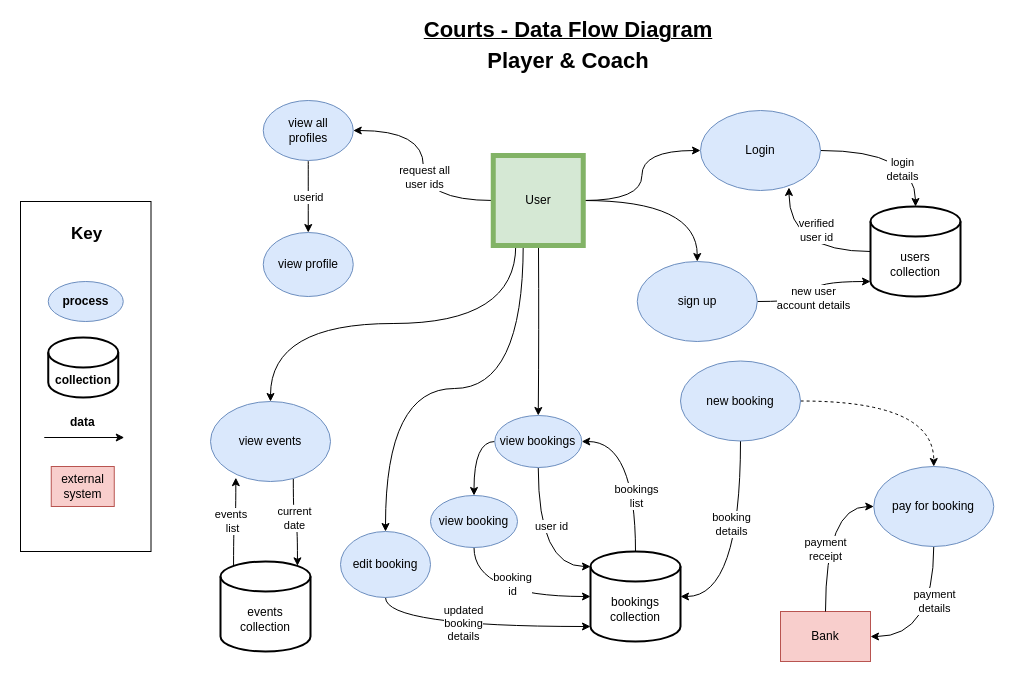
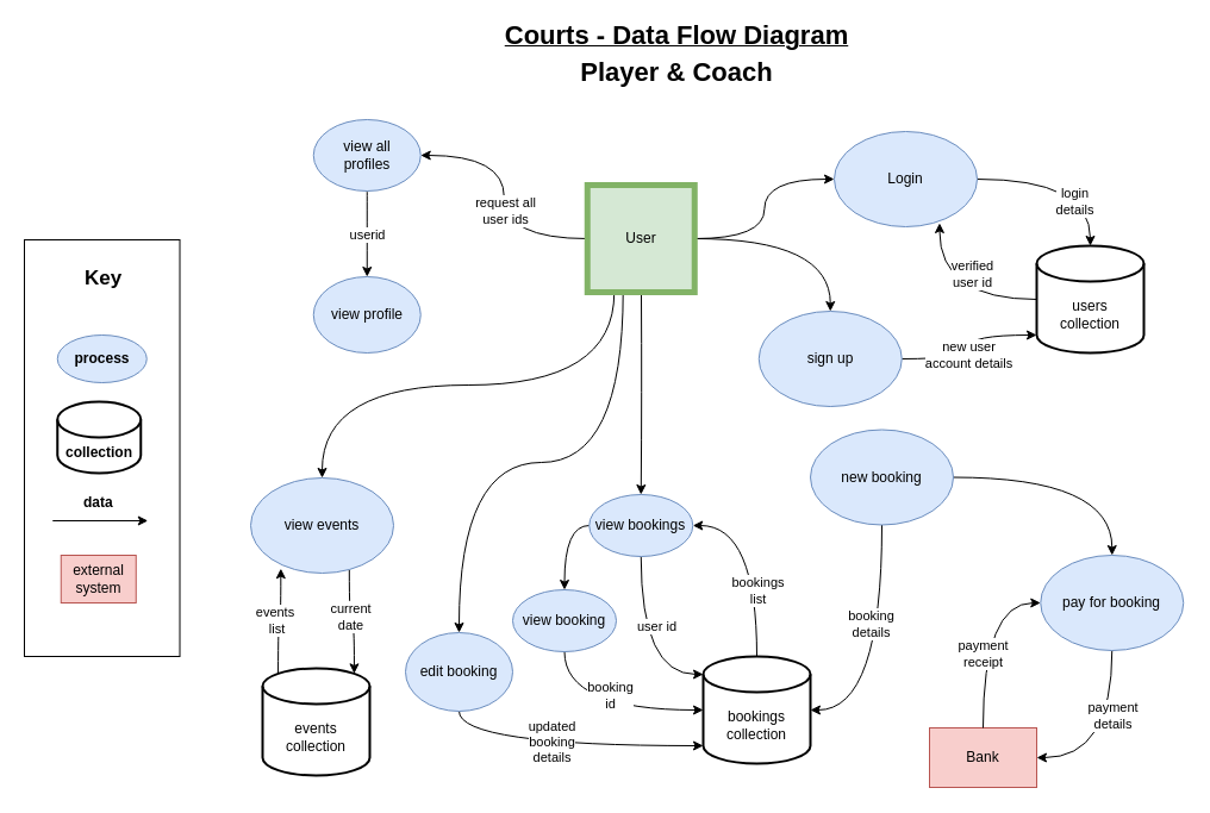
  <mxCell id="0" />
  <mxCell id="1" parent="0" />
  <mxCell id="2" style="edgeStyle=orthogonalEdgeStyle;orthogonalLoop=1;jettySize=auto;html=1;curved=1;" parent="1" source="9" target="12" edge="1"><mxGeometry relative="1" as="geometry" /></mxCell>
  <mxCell id="3" style="edgeStyle=orthogonalEdgeStyle;curved=1;orthogonalLoop=1;jettySize=auto;html=1;entryX=0.5;entryY=0;entryDx=0;entryDy=0;" parent="1" source="9" target="25" edge="1"><mxGeometry relative="1" as="geometry" /></mxCell>
  <mxCell id="4" style="edgeStyle=orthogonalEdgeStyle;curved=1;orthogonalLoop=1;jettySize=auto;html=1;exitX=0.25;exitY=1;exitDx=0;exitDy=0;" parent="1" source="9" target="30" edge="1"><mxGeometry relative="1" as="geometry"><mxPoint x="232.75" y="570" as="targetPoint" /></mxGeometry></mxCell>
  <mxCell id="5" style="edgeStyle=orthogonalEdgeStyle;curved=1;orthogonalLoop=1;jettySize=auto;html=1;exitX=0.333;exitY=0.991;exitDx=0;exitDy=0;entryX=0.5;entryY=0;entryDx=0;entryDy=0;exitPerimeter=0;" parent="1" source="9" target="35" edge="1"><mxGeometry relative="1" as="geometry" /></mxCell>
  <mxCell id="6" style="edgeStyle=orthogonalEdgeStyle;orthogonalLoop=1;jettySize=auto;html=1;startArrow=none;startFill=0;endArrow=classic;endFill=1;curved=1;" parent="1" target="22" edge="1"><mxGeometry relative="1" as="geometry"><mxPoint x="538" y="246" as="sourcePoint" /></mxGeometry></mxCell>
  <mxCell id="7" style="edgeStyle=orthogonalEdgeStyle;curved=1;orthogonalLoop=1;jettySize=auto;html=1;entryX=1;entryY=0.5;entryDx=0;entryDy=0;startArrow=none;startFill=0;endArrow=classic;endFill=1;" parent="1" source="9" target="52" edge="1"><mxGeometry relative="1" as="geometry" /></mxCell>
  <mxCell id="8" value="request all &lt;br&gt;user ids" style="edgeLabel;html=1;align=center;verticalAlign=middle;resizable=0;points=[];" parent="7" vertex="1" connectable="0"><mxGeometry x="-0.114" y="-1" relative="1" as="geometry"><mxPoint as="offset" /></mxGeometry></mxCell>
  <mxCell id="9" value="User" style="whiteSpace=wrap;html=1;aspect=fixed;fillColor=#d5e8d4;strokeColor=#82b366;strokeWidth=5;" parent="1" vertex="1"><mxGeometry x="492.75" y="155" width="90" height="90" as="geometry" /></mxCell>
  <mxCell id="10" style="edgeStyle=orthogonalEdgeStyle;curved=1;orthogonalLoop=1;jettySize=auto;html=1;exitX=1;exitY=0.5;exitDx=0;exitDy=0;entryX=0.5;entryY=0;entryDx=0;entryDy=0;entryPerimeter=0;" parent="1" source="12" target="39" edge="1"><mxGeometry relative="1" as="geometry" /></mxCell>
  <mxCell id="11" value="login&lt;br&gt;details" style="edgeLabel;html=1;align=center;verticalAlign=middle;resizable=0;points=[];" parent="10" vertex="1" connectable="0"><mxGeometry x="0.496" y="-14" relative="1" as="geometry"><mxPoint as="offset" /></mxGeometry></mxCell>
  <mxCell id="12" value="Login" style="ellipse;whiteSpace=wrap;html=1;fillColor=#dae8fc;strokeColor=#6c8ebf;" parent="1" vertex="1"><mxGeometry x="700" y="110" width="120" height="80" as="geometry" /></mxCell>
  <mxCell id="13" value="Bank" style="rounded=0;whiteSpace=wrap;html=1;fillColor=#f8cecc;strokeColor=#b85450;" parent="1" vertex="1"><mxGeometry x="780" y="611" width="90" height="50" as="geometry" /></mxCell>
  <mxCell id="14" style="edgeStyle=orthogonalEdgeStyle;curved=1;orthogonalLoop=1;jettySize=auto;html=1;exitX=0.5;exitY=1;exitDx=0;exitDy=0;entryX=1;entryY=0.5;entryDx=0;entryDy=0;startArrow=none;startFill=0;endArrow=classic;endFill=1;" parent="1" source="18" target="13" edge="1"><mxGeometry relative="1" as="geometry" /></mxCell>
  <mxCell id="15" value="payment&lt;br&gt;details" style="edgeLabel;html=1;align=center;verticalAlign=middle;resizable=0;points=[];" parent="14" vertex="1" connectable="0"><mxGeometry x="-0.286" relative="1" as="geometry"><mxPoint as="offset" /></mxGeometry></mxCell>
  <mxCell id="16" style="edgeStyle=orthogonalEdgeStyle;curved=1;orthogonalLoop=1;jettySize=auto;html=1;exitX=0;exitY=0.5;exitDx=0;exitDy=0;entryX=0.5;entryY=0;entryDx=0;entryDy=0;startArrow=classic;startFill=1;endArrow=none;endFill=0;" parent="1" source="18" target="13" edge="1"><mxGeometry relative="1" as="geometry" /></mxCell>
  <mxCell id="17" value="payment&lt;br&gt;receipt" style="edgeLabel;html=1;align=center;verticalAlign=middle;resizable=0;points=[];" parent="16" vertex="1" connectable="0"><mxGeometry x="0.189" y="-1" relative="1" as="geometry"><mxPoint as="offset" /></mxGeometry></mxCell>
  <mxCell id="18" value="pay for booking" style="ellipse;whiteSpace=wrap;html=1;fillColor=#dae8fc;strokeColor=#6c8ebf;" parent="1" vertex="1"><mxGeometry x="873.25" y="466" width="120" height="80" as="geometry" /></mxCell>
  <mxCell id="19" style="edgeStyle=orthogonalEdgeStyle;curved=1;orthogonalLoop=1;jettySize=auto;html=1;exitX=0.5;exitY=1;exitDx=0;exitDy=0;entryX=0;entryY=0;entryDx=0;entryDy=15;entryPerimeter=0;startArrow=none;startFill=0;endArrow=classic;endFill=1;" parent="1" source="22" target="44" edge="1"><mxGeometry relative="1" as="geometry" /></mxCell>
  <mxCell id="20" value="user id" style="edgeLabel;html=1;align=center;verticalAlign=middle;resizable=0;points=[];" parent="19" vertex="1" connectable="0"><mxGeometry x="0.137" y="-2" relative="1" as="geometry"><mxPoint x="14.21" y="-28" as="offset" /></mxGeometry></mxCell>
  <mxCell id="21" style="edgeStyle=orthogonalEdgeStyle;orthogonalLoop=1;jettySize=auto;html=1;exitX=0;exitY=0.5;exitDx=0;exitDy=0;curved=1;" parent="1" source="22" target="49" edge="1"><mxGeometry relative="1" as="geometry" /></mxCell>
  <mxCell id="22" value="view bookings" style="ellipse;whiteSpace=wrap;html=1;fillColor=#dae8fc;strokeColor=#6c8ebf;" parent="1" vertex="1"><mxGeometry x="494.25" y="415" width="87" height="52" as="geometry" /></mxCell>
  <mxCell id="23" style="edgeStyle=orthogonalEdgeStyle;curved=1;orthogonalLoop=1;jettySize=auto;html=1;entryX=0;entryY=1;entryDx=0;entryDy=-15;entryPerimeter=0;" parent="1" source="25" target="39" edge="1"><mxGeometry relative="1" as="geometry" /></mxCell>
  <mxCell id="24" value="new user &lt;br&gt;account details" style="edgeLabel;html=1;align=center;verticalAlign=middle;resizable=0;points=[];" parent="23" vertex="1" connectable="0"><mxGeometry x="-0.155" y="4" relative="1" as="geometry"><mxPoint as="offset" /></mxGeometry></mxCell>
  <mxCell id="25" value="sign up" style="ellipse;whiteSpace=wrap;html=1;fillColor=#dae8fc;strokeColor=#6c8ebf;" parent="1" vertex="1"><mxGeometry x="636.75" y="261" width="120" height="80" as="geometry" /></mxCell>
  <mxCell id="26" style="edgeStyle=orthogonalEdgeStyle;curved=1;orthogonalLoop=1;jettySize=auto;html=1;exitX=0.211;exitY=0.952;exitDx=0;exitDy=0;entryX=0.145;entryY=0;entryDx=0;entryDy=4.35;entryPerimeter=0;startArrow=classic;startFill=1;endArrow=none;endFill=0;exitPerimeter=0;" parent="1" source="30" target="32" edge="1"><mxGeometry relative="1" as="geometry" /></mxCell>
  <mxCell id="27" value="events&amp;nbsp;&lt;br&gt;list" style="edgeLabel;html=1;align=center;verticalAlign=middle;resizable=0;points=[];" parent="26" vertex="1" connectable="0"><mxGeometry x="0.013" y="-2" relative="1" as="geometry"><mxPoint as="offset" /></mxGeometry></mxCell>
  <mxCell id="28" style="edgeStyle=orthogonalEdgeStyle;curved=1;orthogonalLoop=1;jettySize=auto;html=1;exitX=0.69;exitY=0.963;exitDx=0;exitDy=0;entryX=0.855;entryY=0;entryDx=0;entryDy=4.35;entryPerimeter=0;startArrow=none;startFill=0;endArrow=classic;endFill=1;exitPerimeter=0;" parent="1" source="30" target="32" edge="1"><mxGeometry relative="1" as="geometry" /></mxCell>
  <mxCell id="29" value="current &lt;br&gt;date" style="edgeLabel;html=1;align=center;verticalAlign=middle;resizable=0;points=[];" parent="28" vertex="1" connectable="0"><mxGeometry x="-0.141" y="1" relative="1" as="geometry"><mxPoint as="offset" /></mxGeometry></mxCell>
  <mxCell id="30" value="view events" style="ellipse;whiteSpace=wrap;html=1;fillColor=#dae8fc;strokeColor=#6c8ebf;" parent="1" vertex="1"><mxGeometry x="210" y="401" width="120" height="80" as="geometry" /></mxCell>
  <mxCell id="31" style="edgeStyle=orthogonalEdgeStyle;curved=1;orthogonalLoop=1;jettySize=auto;html=1;exitX=0.5;exitY=1;exitDx=0;exitDy=0;startArrow=none;startFill=0;endArrow=classic;endFill=1;" parent="1" edge="1"><mxGeometry relative="1" as="geometry"><mxPoint x="292.75" y="580" as="sourcePoint" /><mxPoint x="292.75" y="580" as="targetPoint" /></mxGeometry></mxCell>
  <mxCell id="32" value="events collection" style="shape=cylinder3;whiteSpace=wrap;html=1;boundedLbl=1;backgroundOutline=1;size=15;strokeWidth=2;gradientColor=none;" parent="1" vertex="1"><mxGeometry x="220" y="561" width="90" height="90" as="geometry" /></mxCell>
  <mxCell id="33" style="edgeStyle=orthogonalEdgeStyle;curved=1;orthogonalLoop=1;jettySize=auto;html=1;exitX=0.5;exitY=1;exitDx=0;exitDy=0;entryX=0;entryY=1;entryDx=0;entryDy=-15;entryPerimeter=0;startArrow=none;startFill=0;endArrow=classic;endFill=1;" parent="1" source="35" target="44" edge="1"><mxGeometry relative="1" as="geometry" /></mxCell>
  <mxCell id="34" value="updated&lt;br&gt;booking&lt;br&gt;details" style="edgeLabel;html=1;align=center;verticalAlign=middle;resizable=0;points=[];" parent="33" vertex="1" connectable="0"><mxGeometry x="-0.091" y="4" relative="1" as="geometry"><mxPoint as="offset" /></mxGeometry></mxCell>
  <mxCell id="35" value="edit booking" style="ellipse;whiteSpace=wrap;html=1;fillColor=#dae8fc;strokeColor=#6c8ebf;" parent="1" vertex="1"><mxGeometry x="340" y="531" width="90" height="66" as="geometry" /></mxCell>
  <mxCell id="36" value="&lt;font size=&quot;1&quot;&gt;&lt;b style=&quot;font-size: 22px&quot;&gt;Courts - Data Flow Diagram&lt;/b&gt;&lt;/font&gt;" style="text;html=1;strokeColor=none;fillColor=none;align=center;verticalAlign=middle;whiteSpace=wrap;rounded=0;fontStyle=4" parent="1" vertex="1"><mxGeometry x="402.75" y="20" width="330" height="20" as="geometry" /></mxCell>
  <mxCell id="37" style="edgeStyle=orthogonalEdgeStyle;curved=1;orthogonalLoop=1;jettySize=auto;html=1;exitX=0;exitY=0.5;exitDx=0;exitDy=0;exitPerimeter=0;entryX=0.737;entryY=0.962;entryDx=0;entryDy=0;entryPerimeter=0;" parent="1" source="39" target="12" edge="1"><mxGeometry relative="1" as="geometry" /></mxCell>
  <mxCell id="38" value="verified&lt;br&gt;user id" style="edgeLabel;html=1;align=center;verticalAlign=middle;resizable=0;points=[];" parent="37" vertex="1" connectable="0"><mxGeometry x="-0.25" y="-22" relative="1" as="geometry"><mxPoint as="offset" /></mxGeometry></mxCell>
  <mxCell id="39" value="users &lt;br&gt;collection" style="shape=cylinder3;whiteSpace=wrap;html=1;boundedLbl=1;backgroundOutline=1;size=15;strokeWidth=2;gradientColor=none;" parent="1" vertex="1"><mxGeometry x="870" y="206" width="90" height="90" as="geometry" /></mxCell>
  <mxCell id="40" style="edgeStyle=orthogonalEdgeStyle;curved=1;orthogonalLoop=1;jettySize=auto;html=1;exitX=1;exitY=0.5;exitDx=0;exitDy=0;exitPerimeter=0;entryX=0.5;entryY=1;entryDx=0;entryDy=0;startArrow=classic;startFill=1;endArrow=none;endFill=0;" parent="1" source="44" target="46" edge="1"><mxGeometry relative="1" as="geometry" /></mxCell>
  <mxCell id="41" value="booking&lt;br&gt;details" style="edgeLabel;html=1;align=center;verticalAlign=middle;resizable=0;points=[];" parent="40" vertex="1" connectable="0"><mxGeometry x="0.235" y="10" relative="1" as="geometry"><mxPoint as="offset" /></mxGeometry></mxCell>
  <mxCell id="42" style="edgeStyle=orthogonalEdgeStyle;curved=1;orthogonalLoop=1;jettySize=auto;html=1;entryX=1;entryY=0.5;entryDx=0;entryDy=0;startArrow=none;startFill=0;endArrow=classic;endFill=1;exitX=0.5;exitY=0;exitDx=0;exitDy=0;exitPerimeter=0;" parent="1" source="44" target="22" edge="1"><mxGeometry relative="1" as="geometry"><mxPoint x="596.75" y="663" as="sourcePoint" /></mxGeometry></mxCell>
  <mxCell id="43" value="bookings&lt;br&gt;list" style="edgeLabel;html=1;align=center;verticalAlign=middle;resizable=0;points=[];" parent="42" vertex="1" connectable="0"><mxGeometry x="-0.144" y="2" relative="1" as="geometry"><mxPoint x="2" y="14" as="offset" /></mxGeometry></mxCell>
  <mxCell id="44" value="bookings&lt;br&gt;collection" style="shape=cylinder3;whiteSpace=wrap;html=1;boundedLbl=1;backgroundOutline=1;size=15;strokeWidth=2;gradientColor=none;" parent="1" vertex="1"><mxGeometry x="590" y="551" width="90" height="90" as="geometry" /></mxCell>
- <mxCell id="45" style="edgeStyle=orthogonalEdgeStyle;curved=1;orthogonalLoop=1;jettySize=auto;html=1;exitX=1;exitY=0.5;exitDx=0;exitDy=0;startArrow=none;startFill=0;endArrow=classic;endFill=1;dashed=1;" parent="1" source="46" target="18" edge="1"><mxGeometry relative="1" as="geometry" /></mxCell>
+ <mxCell id="45" style="edgeStyle=orthogonalEdgeStyle;curved=1;orthogonalLoop=1;jettySize=auto;html=1;exitX=1;exitY=0.5;exitDx=0;exitDy=0;startArrow=none;startFill=0;endArrow=classic;endFill=1;" parent="1" source="46" target="18" edge="1"><mxGeometry relative="1" as="geometry" /></mxCell>
  <mxCell id="46" value="new booking" style="ellipse;whiteSpace=wrap;html=1;fillColor=#dae8fc;strokeColor=#6c8ebf;" parent="1" vertex="1"><mxGeometry x="680" y="360.5" width="120" height="80" as="geometry" /></mxCell>
  <mxCell id="47" style="edgeStyle=orthogonalEdgeStyle;curved=1;orthogonalLoop=1;jettySize=auto;html=1;exitX=0.5;exitY=1;exitDx=0;exitDy=0;entryX=0;entryY=0.5;entryDx=0;entryDy=0;entryPerimeter=0;startArrow=none;startFill=0;endArrow=classic;endFill=1;" parent="1" source="49" target="44" edge="1"><mxGeometry relative="1" as="geometry" /></mxCell>
  <mxCell id="48" value="booking&lt;br&gt;id" style="edgeLabel;html=1;align=center;verticalAlign=middle;resizable=0;points=[];" parent="47" vertex="1" connectable="0"><mxGeometry x="0.052" y="13" relative="1" as="geometry"><mxPoint as="offset" /></mxGeometry></mxCell>
  <mxCell id="49" value="view booking" style="ellipse;whiteSpace=wrap;html=1;fillColor=#dae8fc;strokeColor=#6c8ebf;" parent="1" vertex="1"><mxGeometry x="430" y="495" width="87" height="52" as="geometry" /></mxCell>
  <mxCell id="50" value="" style="edgeStyle=orthogonalEdgeStyle;curved=1;orthogonalLoop=1;jettySize=auto;html=1;startArrow=none;startFill=0;endArrow=classic;endFill=1;" parent="1" source="52" target="53" edge="1"><mxGeometry relative="1" as="geometry" /></mxCell>
  <mxCell id="51" value="userid" style="edgeLabel;html=1;align=center;verticalAlign=middle;resizable=0;points=[];" parent="50" vertex="1" connectable="0"><mxGeometry x="-0.244" y="-4" relative="1" as="geometry"><mxPoint x="4" y="9" as="offset" /></mxGeometry></mxCell>
  <mxCell id="52" value="view all&lt;br&gt;profiles" style="ellipse;whiteSpace=wrap;html=1;fillColor=#dae8fc;strokeColor=#6c8ebf;" parent="1" vertex="1"><mxGeometry x="262.75" y="100" width="90" height="60" as="geometry" /></mxCell>
  <mxCell id="53" value="view profile" style="ellipse;whiteSpace=wrap;html=1;fillColor=#dae8fc;strokeColor=#6c8ebf;" parent="1" vertex="1"><mxGeometry x="262.75" y="232" width="90" height="64" as="geometry" /></mxCell>
  <mxCell id="54" value="&lt;font size=&quot;1&quot;&gt;&lt;b style=&quot;font-size: 22px&quot;&gt;Player &amp;amp; Coach&lt;/b&gt;&lt;/font&gt;" style="text;html=1;strokeColor=none;fillColor=none;align=center;verticalAlign=middle;whiteSpace=wrap;rounded=0;fontStyle=0" parent="1" vertex="1"><mxGeometry x="402.75" y="51" width="330" height="20" as="geometry" /></mxCell>
  <mxCell id="55" value="" style="group" vertex="1" connectable="0" parent="1"><mxGeometry x="20" y="201" width="130.5" height="350" as="geometry" /></mxCell>
  <mxCell id="56" value="" style="rounded=0;whiteSpace=wrap;html=1;" parent="55" vertex="1"><mxGeometry width="130.5" height="350" as="geometry" /></mxCell>
  <mxCell id="57" value="&lt;h1&gt;&lt;font style=&quot;font-size: 17px&quot;&gt;Key&lt;/font&gt;&lt;/h1&gt;" style="text;html=1;strokeColor=none;fillColor=none;spacing=5;spacingTop=-20;whiteSpace=wrap;overflow=hidden;rounded=0;align=center;" parent="55" vertex="1"><mxGeometry x="38.75" y="10" width="55" height="50" as="geometry" /></mxCell>
  <mxCell id="58" value="process" style="ellipse;whiteSpace=wrap;html=1;fillColor=#dae8fc;strokeColor=#6c8ebf;fontStyle=1" parent="55" vertex="1"><mxGeometry x="27.75" y="80" width="75" height="40" as="geometry" /></mxCell>
  <mxCell id="59" value="collection" style="shape=cylinder3;whiteSpace=wrap;html=1;boundedLbl=1;backgroundOutline=1;size=15;strokeWidth=2;gradientColor=none;fontStyle=1" parent="55" vertex="1"><mxGeometry x="27.75" y="136" width="70" height="60" as="geometry" /></mxCell>
  <mxCell id="60" value="" style="endArrow=classic;html=1;" parent="55" edge="1"><mxGeometry width="50" height="50" relative="1" as="geometry"><mxPoint x="23.75" y="236" as="sourcePoint" /><mxPoint x="103.75" y="236" as="targetPoint" /><Array as="points" /></mxGeometry></mxCell>
  <mxCell id="61" value="data&amp;nbsp;" style="text;html=1;strokeColor=none;fillColor=none;align=center;verticalAlign=middle;whiteSpace=wrap;rounded=0;fontStyle=1" parent="55" vertex="1"><mxGeometry x="43.75" y="211" width="40" height="20" as="geometry" /></mxCell>
  <mxCell id="62" value="external system" style="rounded=0;whiteSpace=wrap;html=1;fillColor=#f8cecc;strokeColor=#b85450;" parent="55" vertex="1"><mxGeometry x="30.75" y="265" width="63" height="40" as="geometry" /></mxCell>
